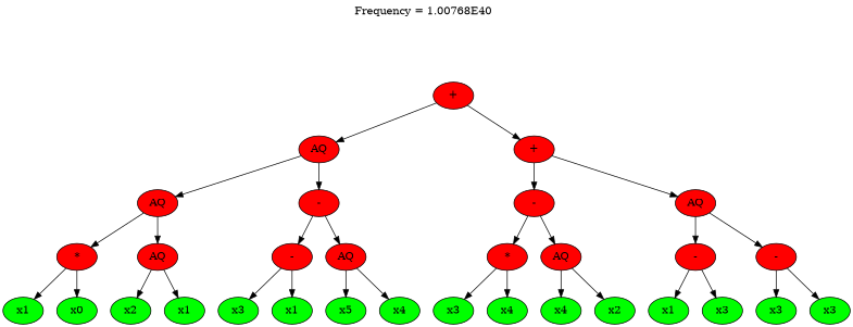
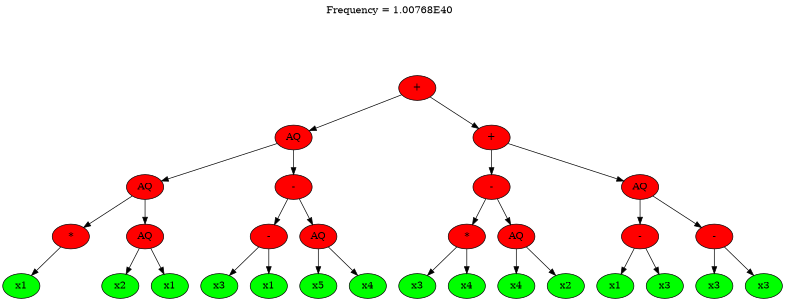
  strict digraph {
    label=<Frequency = 1.00768E40  <br/> <br/> <br/>>
    labelloc=t
    fontname="DejaVu Serif"
    node [fillcolor="#00ff00" style=filled fontname="DejaVu Serif"]
    edge [fontname="DejaVu Serif"]
    n1 [fillcolor="#ff0000" label="+"]
    n2 [fillcolor="#ff0000" label=AQ]
    n3 [fillcolor="#ff0000" label="+"]
    n4 [fillcolor="#ff0000" label=AQ]
    n5 [fillcolor="#ff0000" label="-"]
    n6 [fillcolor="#ff0000" label="-"]
    n7 [fillcolor="#ff0000" label=AQ]
    n8 [fillcolor="#ff0000" label="*"]
    n9 [fillcolor="#ff0000" label=AQ]
    n10 [fillcolor="#ff0000" label="-"]
    n11 [fillcolor="#ff0000" label=AQ]
    n12 [label=x1]
-   n13 [label=x0]
    n14 [label=x2]
    n15 [label=x1]
    n16 [label=x3]
    n17 [label=x1]
    n18 [label=x5]
    n19 [label=x4]
    n20 [fillcolor="#ff0000" label="*"]
    n21 [fillcolor="#ff0000" label=AQ]
    n22 [fillcolor="#ff0000" label="-"]
    n23 [fillcolor="#ff0000" label="-"]
    n24 [label=x3]
    n25 [label=x4]
    n26 [label=x4]
    n27 [label=x2]
    n28 [label=x1]
    n29 [label=x3]
    n30 [label=x3]
    n31 [label=x3]
    n1 -> n2
    n1 -> n3
    n2 -> n4
    n2 -> n5
    n3 -> n6
    n3 -> n7
    n4 -> n8
    n4 -> n9
    n5 -> n10
    n5 -> n11
    n6 -> n20
    n6 -> n21
    n7 -> n22
    n7 -> n23
    n8 -> n12
-   n8 -> n13
    n9 -> n14
    n9 -> n15
    n10 -> n16
    n10 -> n17
    n11 -> n18
    n11 -> n19
    n20 -> n24
    n20 -> n25
    n21 -> n26
    n21 -> n27
    n22 -> n28
    n22 -> n29
    n23 -> n30
    n23 -> n31
  }
